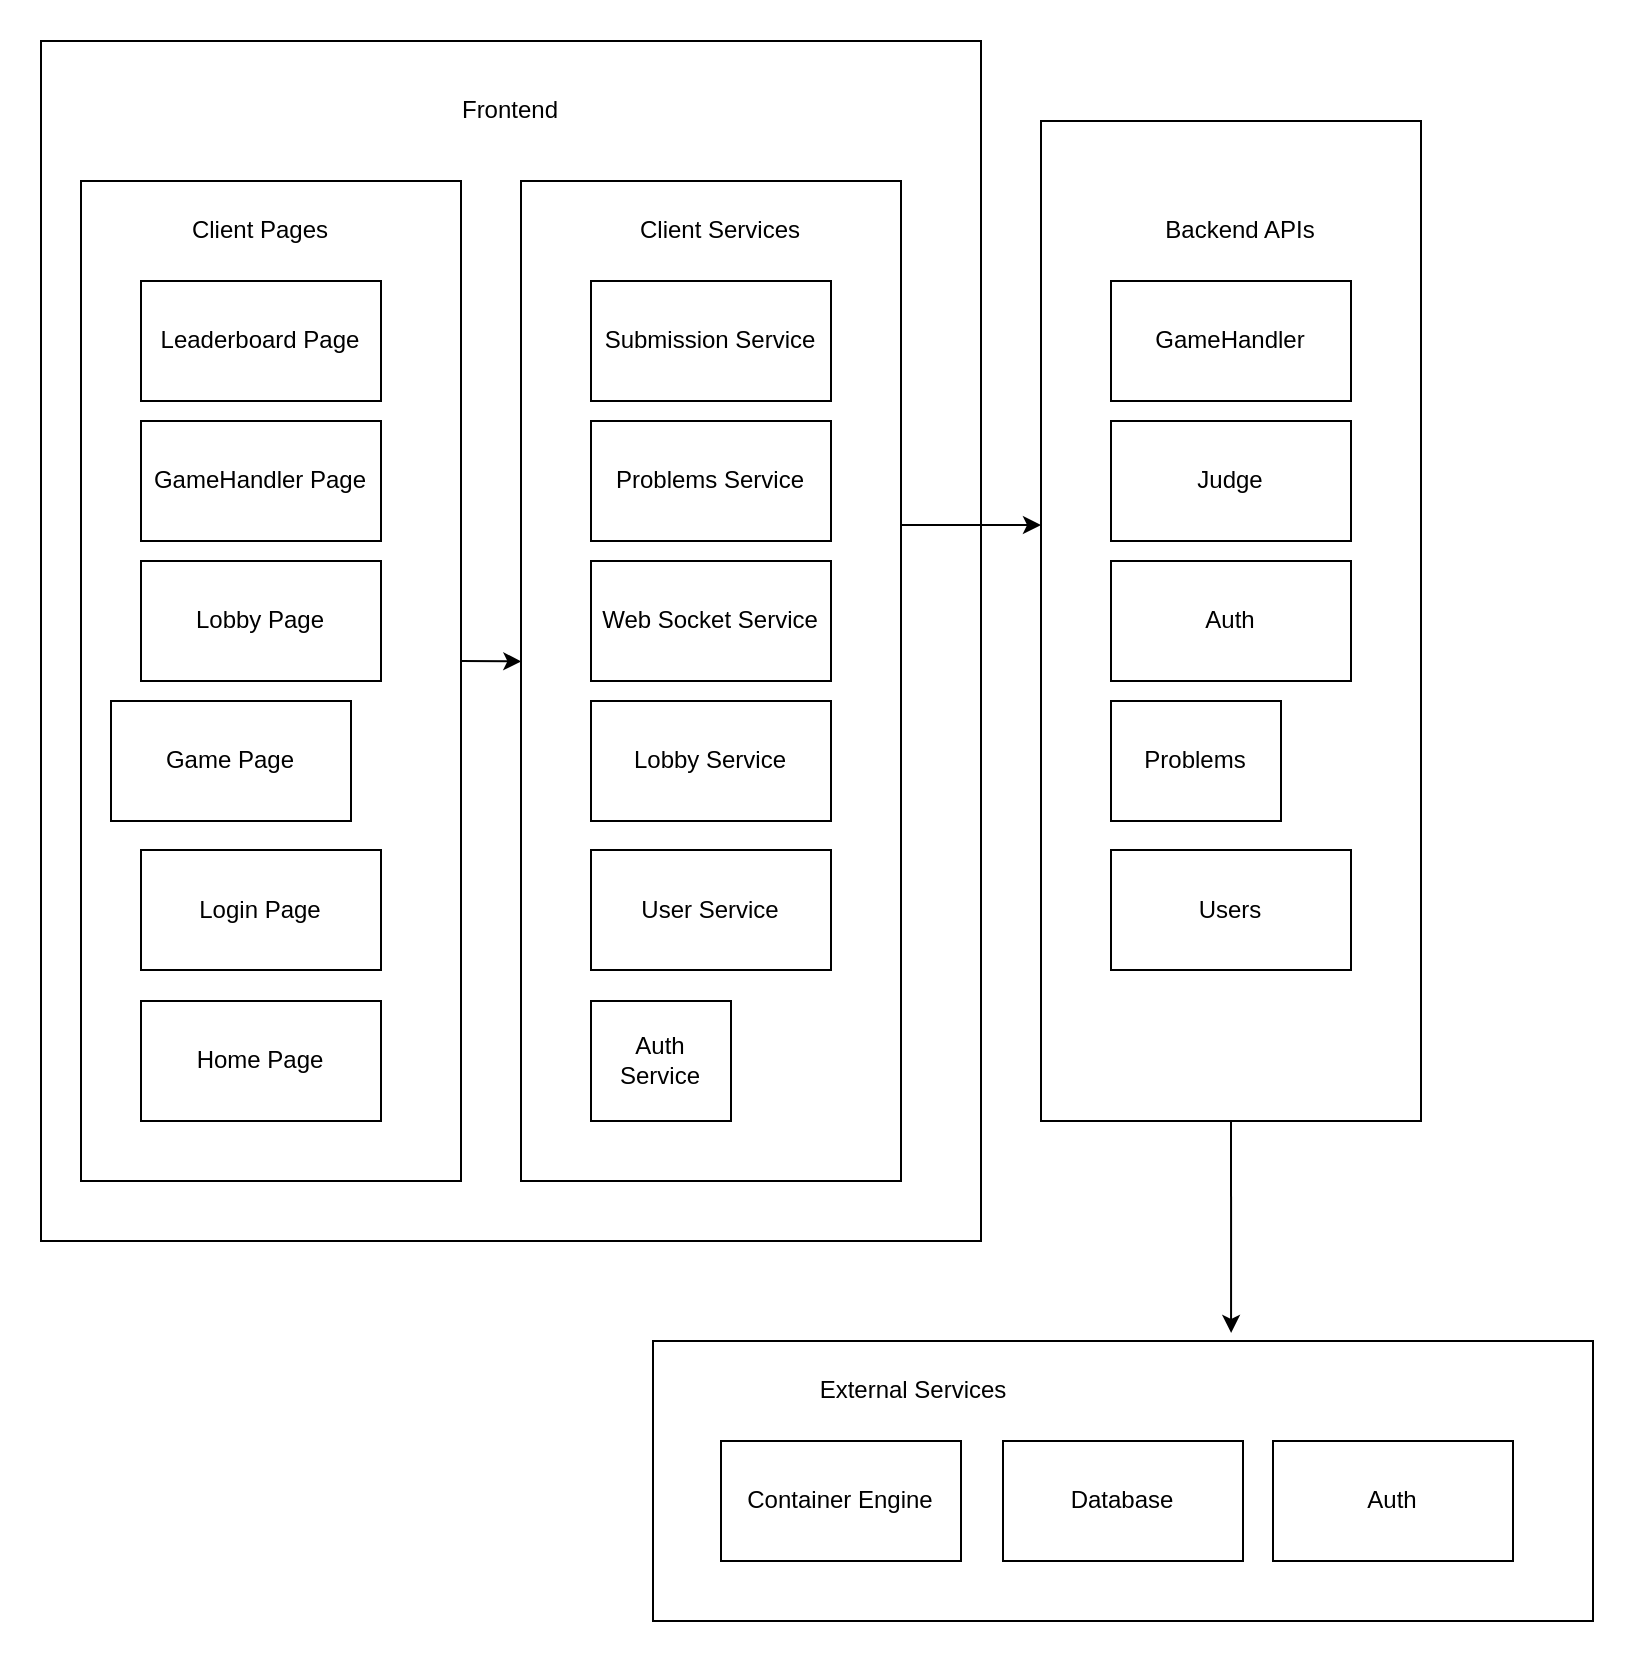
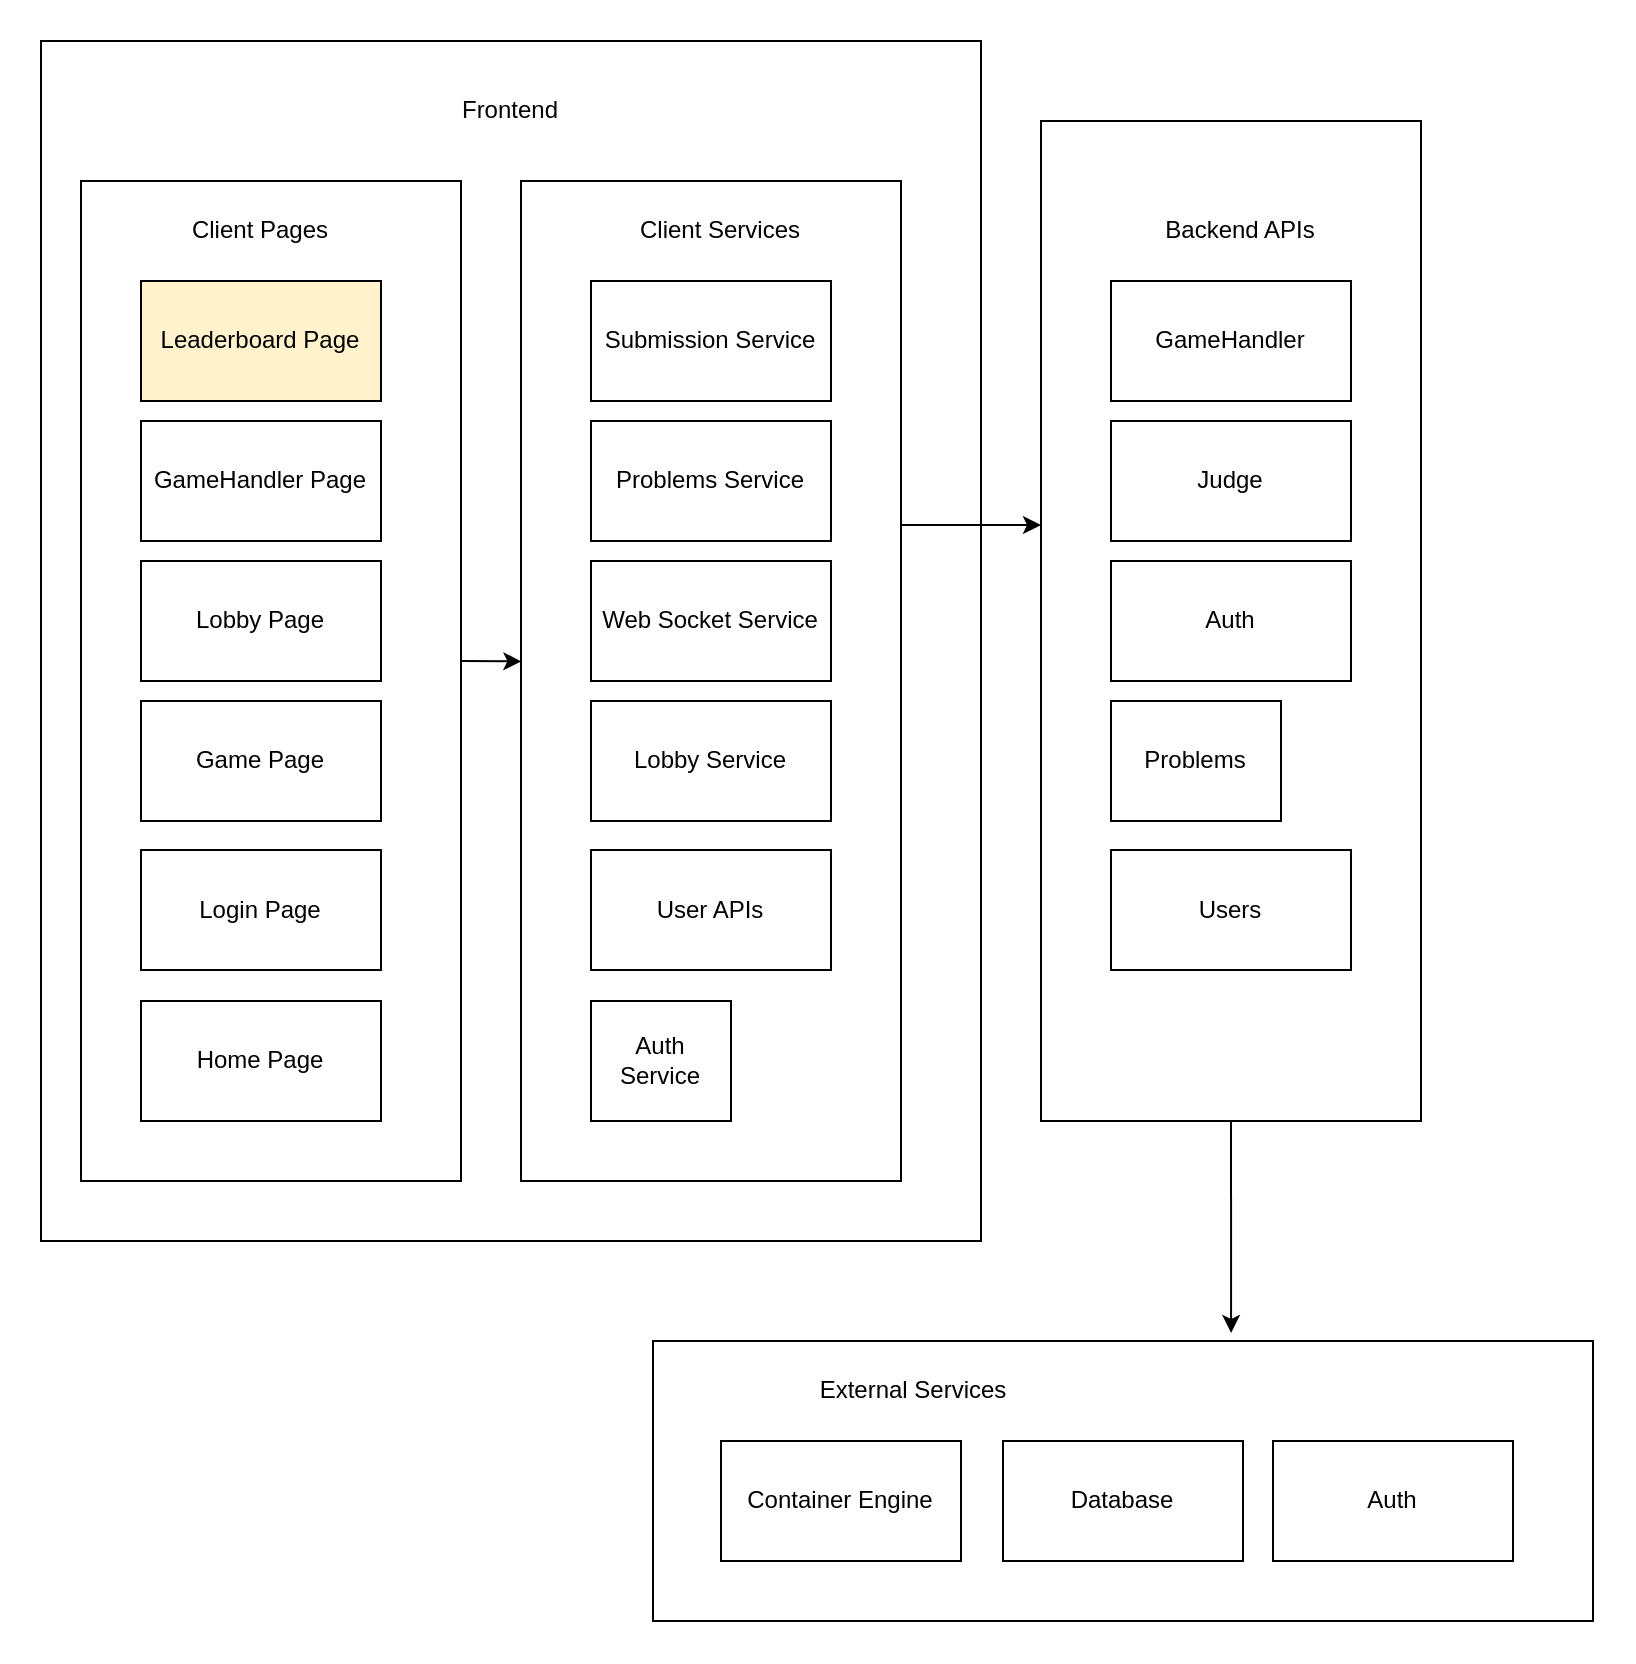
  <mxCell id="0" />
  <mxCell id="1" parent="0" />
  <mxCell id="2" value="Login Page" style="rounded=0;whiteSpace=wrap;html=1;" vertex="1" parent="1"><mxGeometry x="70" y="424.5" width="120" height="60" as="geometry" /></mxCell>
- <mxCell id="3" value="Game Page" style="rounded=0;whiteSpace=wrap;html=1;" vertex="1" parent="1"><mxGeometry x="55" y="350" width="120" height="60" as="geometry" /></mxCell>
+ <mxCell id="3" value="Game Page" style="rounded=0;whiteSpace=wrap;html=1;" vertex="1" parent="1"><mxGeometry x="70" y="350" width="120" height="60" as="geometry" /></mxCell>
  <mxCell id="4" value="Lobby Page" style="rounded=0;whiteSpace=wrap;html=1;" vertex="1" parent="1"><mxGeometry x="70" y="280" width="120" height="60" as="geometry" /></mxCell>
- <mxCell id="5" value="Leaderboard Page" style="rounded=0;whiteSpace=wrap;html=1;" vertex="1" parent="1"><mxGeometry x="70" y="140" width="120" height="60" as="geometry" /></mxCell>
+ <mxCell id="5" value="Leaderboard Page" style="rounded=0;whiteSpace=wrap;html=1;fillColor=#fff2cc;" vertex="1" parent="1"><mxGeometry x="70" y="140" width="120" height="60" as="geometry" /></mxCell>
  <mxCell id="6" value="GameHandler Page" style="rounded=0;whiteSpace=wrap;html=1;" vertex="1" parent="1"><mxGeometry x="70" y="210" width="120" height="60" as="geometry" /></mxCell>
  <mxCell id="7" value="" style="rounded=0;whiteSpace=wrap;html=1;fillColor=none;" vertex="1" parent="1"><mxGeometry x="40" y="90" width="190" height="500" as="geometry" /></mxCell>
  <mxCell id="8" value="Client Pages" style="text;html=1;strokeColor=none;fillColor=none;align=center;verticalAlign=middle;whiteSpace=wrap;rounded=0;" vertex="1" parent="1"><mxGeometry x="90" y="100" width="80" height="30" as="geometry" /></mxCell>
  <mxCell id="9" value="Home Page" style="rounded=0;whiteSpace=wrap;html=1;fillColor=none;" vertex="1" parent="1"><mxGeometry x="70" y="500" width="120" height="60" as="geometry" /></mxCell>
- <mxCell id="10" value="User Service" style="rounded=0;whiteSpace=wrap;html=1;" vertex="1" parent="1"><mxGeometry x="295" y="424.5" width="120" height="60" as="geometry" /></mxCell>
+ <mxCell id="10" value="User APIs" style="rounded=0;whiteSpace=wrap;html=1;" vertex="1" parent="1"><mxGeometry x="295" y="424.5" width="120" height="60" as="geometry" /></mxCell>
  <mxCell id="11" value="Lobby Service" style="rounded=0;whiteSpace=wrap;html=1;" vertex="1" parent="1"><mxGeometry x="295" y="350" width="120" height="60" as="geometry" /></mxCell>
  <mxCell id="12" value="Web Socket Service" style="rounded=0;whiteSpace=wrap;html=1;" vertex="1" parent="1"><mxGeometry x="295" y="280" width="120" height="60" as="geometry" /></mxCell>
  <mxCell id="13" value="Submission Service" style="rounded=0;whiteSpace=wrap;html=1;" vertex="1" parent="1"><mxGeometry x="295" y="140" width="120" height="60" as="geometry" /></mxCell>
  <mxCell id="14" value="Problems Service" style="rounded=0;whiteSpace=wrap;html=1;" vertex="1" parent="1"><mxGeometry x="295" y="210" width="120" height="60" as="geometry" /></mxCell>
  <mxCell id="15" value="" style="rounded=0;whiteSpace=wrap;html=1;fillColor=none;" vertex="1" parent="1"><mxGeometry x="260" y="90" width="190" height="500" as="geometry" /></mxCell>
  <mxCell id="16" value="Client Services" style="text;html=1;strokeColor=none;fillColor=none;align=center;verticalAlign=middle;whiteSpace=wrap;rounded=0;" vertex="1" parent="1"><mxGeometry x="315" y="100" width="90" height="30" as="geometry" /></mxCell>
  <mxCell id="17" value="Auth Service" style="rounded=0;whiteSpace=wrap;html=1;fillColor=none;" vertex="1" parent="1"><mxGeometry x="295" y="500" width="70" height="60" as="geometry" /></mxCell>
  <mxCell id="18" value="Problems" style="rounded=0;whiteSpace=wrap;html=1;" vertex="1" parent="1"><mxGeometry x="555" y="350" width="85" height="60" as="geometry" /></mxCell>
  <mxCell id="19" value="Auth" style="rounded=0;whiteSpace=wrap;html=1;" vertex="1" parent="1"><mxGeometry x="555" y="280" width="120" height="60" as="geometry" /></mxCell>
  <mxCell id="20" value="GameHandler" style="rounded=0;whiteSpace=wrap;html=1;" vertex="1" parent="1"><mxGeometry x="555" y="140" width="120" height="60" as="geometry" /></mxCell>
  <mxCell id="21" value="Judge" style="rounded=0;whiteSpace=wrap;html=1;" vertex="1" parent="1"><mxGeometry x="555" y="210" width="120" height="60" as="geometry" /></mxCell>
  <mxCell id="22" value="" style="rounded=0;whiteSpace=wrap;html=1;fillColor=none;" vertex="1" parent="1"><mxGeometry x="520" y="60" width="190" height="500" as="geometry" /></mxCell>
  <mxCell id="23" value="Backend APIs" style="text;html=1;strokeColor=none;fillColor=none;align=center;verticalAlign=middle;whiteSpace=wrap;rounded=0;" vertex="1" parent="1"><mxGeometry x="575" y="100" width="90" height="30" as="geometry" /></mxCell>
  <mxCell id="24" value="Users" style="rounded=0;whiteSpace=wrap;html=1;fillColor=none;" vertex="1" parent="1"><mxGeometry x="555" y="424.5" width="120" height="60" as="geometry" /></mxCell>
  <mxCell id="25" value="" style="rounded=0;whiteSpace=wrap;html=1;fillColor=none;" vertex="1" parent="1"><mxGeometry x="20" y="20" width="470" height="600" as="geometry" /></mxCell>
  <mxCell id="26" value="Frontend" style="text;html=1;strokeColor=none;fillColor=none;align=center;verticalAlign=middle;whiteSpace=wrap;rounded=0;" vertex="1" parent="1"><mxGeometry x="225" y="40" width="60" height="30" as="geometry" /></mxCell>
  <mxCell id="27" value="Database" style="rounded=0;whiteSpace=wrap;html=1;fillColor=none;" vertex="1" parent="1"><mxGeometry x="501" y="720" width="120" height="60" as="geometry" /></mxCell>
  <mxCell id="28" value="" style="endArrow=classic;html=1;rounded=0;" edge="1" parent="1"><mxGeometry width="50" height="50" relative="1" as="geometry"><mxPoint x="450" y="262" as="sourcePoint" /><mxPoint x="520" y="262" as="targetPoint" /></mxGeometry></mxCell>
  <mxCell id="29" value="" style="endArrow=classic;html=1;rounded=0;entryX=0.511;entryY=0.517;entryDx=0;entryDy=0;entryPerimeter=0;" edge="1" parent="1" target="25"><mxGeometry width="50" height="50" relative="1" as="geometry"><mxPoint x="230" y="330" as="sourcePoint" /><mxPoint x="280" y="280" as="targetPoint" /></mxGeometry></mxCell>
  <mxCell id="30" value="Container Engine" style="rounded=0;whiteSpace=wrap;html=1;fillColor=none;" vertex="1" parent="1"><mxGeometry x="360" y="720" width="120" height="60" as="geometry" /></mxCell>
  <mxCell id="31" value="Auth" style="rounded=0;whiteSpace=wrap;html=1;fillColor=none;" vertex="1" parent="1"><mxGeometry x="636" y="720" width="120" height="60" as="geometry" /></mxCell>
  <mxCell id="32" value="" style="rounded=0;whiteSpace=wrap;html=1;fillColor=none;" vertex="1" parent="1"><mxGeometry x="326" y="670" width="470" height="140" as="geometry" /></mxCell>
  <mxCell id="33" value="External Services" style="text;html=1;strokeColor=none;fillColor=none;align=center;verticalAlign=middle;whiteSpace=wrap;rounded=0;" vertex="1" parent="1"><mxGeometry x="407" y="680" width="99" height="30" as="geometry" /></mxCell>
  <mxCell id="34" value="" style="endArrow=classic;html=1;rounded=0;exitX=0.5;exitY=1;exitDx=0;exitDy=0;entryX=0.615;entryY=-0.029;entryDx=0;entryDy=0;entryPerimeter=0;" edge="1" parent="1" source="22" target="32"><mxGeometry width="50" height="50" relative="1" as="geometry"><mxPoint x="390" y="660" as="sourcePoint" /><mxPoint x="440" y="610" as="targetPoint" /></mxGeometry></mxCell>
